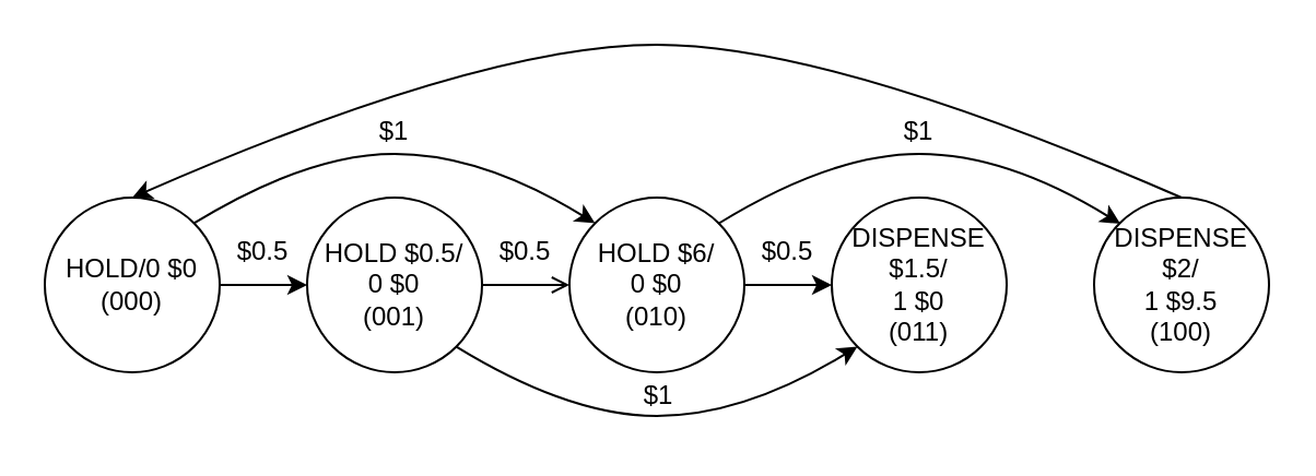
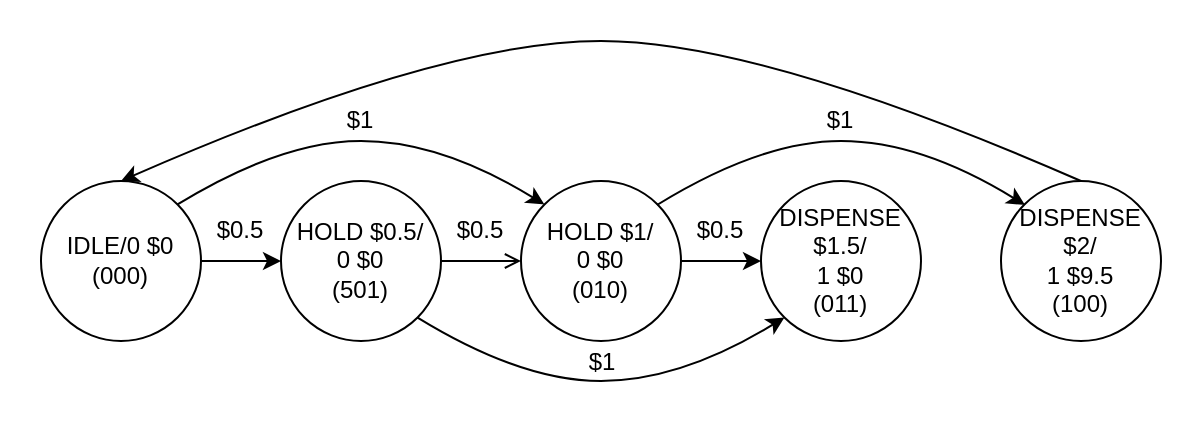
  <mxCell id="0" />
  <mxCell id="1" parent="0" />
  <mxCell id="2" value="DISPENSE $2/&lt;div&gt;1 $9.5&lt;/div&gt;&lt;div&gt;(100)&lt;/div&gt;" style="ellipse;whiteSpace=wrap;html=1;aspect=fixed;" vertex="1" parent="1"><mxGeometry x="500" y="90" width="80" height="80" as="geometry" /></mxCell>
  <mxCell id="3" value="DISPENSE $1.5/&lt;div&gt;1 $0&lt;/div&gt;&lt;div&gt;(011)&lt;/div&gt;" style="ellipse;whiteSpace=wrap;html=1;aspect=fixed;" vertex="1" parent="1"><mxGeometry x="380" y="90" width="80" height="80" as="geometry" /></mxCell>
  <mxCell id="4" style="edgeStyle=orthogonalEdgeStyle;rounded=0;orthogonalLoop=1;jettySize=auto;html=1;exitX=1;exitY=0.5;exitDx=0;exitDy=0;entryX=0;entryY=0.5;entryDx=0;entryDy=0;" edge="1" parent="1" source="5" target="3"><mxGeometry relative="1" as="geometry" /></mxCell>
- <mxCell id="5" value="HOLD $6/&lt;div&gt;0 $0&lt;/div&gt;&lt;div&gt;(010)&lt;/div&gt;" style="ellipse;whiteSpace=wrap;html=1;aspect=fixed;" vertex="1" parent="1"><mxGeometry x="260" y="90" width="80" height="80" as="geometry" /></mxCell>
+ <mxCell id="5" value="HOLD $1/&lt;div&gt;0 $0&lt;/div&gt;&lt;div&gt;(010)&lt;/div&gt;" style="ellipse;whiteSpace=wrap;html=1;aspect=fixed;" vertex="1" parent="1"><mxGeometry x="260" y="90" width="80" height="80" as="geometry" /></mxCell>
  <mxCell id="6" style="edgeStyle=orthogonalEdgeStyle;rounded=0;orthogonalLoop=1;jettySize=auto;html=1;exitX=1;exitY=0.5;exitDx=0;exitDy=0;entryX=0;entryY=0.5;entryDx=0;entryDy=0;endArrow=open;" edge="1" parent="1" source="7" target="5"><mxGeometry relative="1" as="geometry" /></mxCell>
- <mxCell id="7" value="HOLD $0.5/&lt;div&gt;0 $0&lt;div&gt;(001)&lt;/div&gt;&lt;/div&gt;" style="ellipse;whiteSpace=wrap;html=1;aspect=fixed;" vertex="1" parent="1"><mxGeometry x="140" y="90" width="80" height="80" as="geometry" /></mxCell>
+ <mxCell id="7" value="HOLD $0.5/&lt;div&gt;0 $0&lt;div&gt;(501)&lt;/div&gt;&lt;/div&gt;" style="ellipse;whiteSpace=wrap;html=1;aspect=fixed;" vertex="1" parent="1"><mxGeometry x="140" y="90" width="80" height="80" as="geometry" /></mxCell>
  <mxCell id="8" style="edgeStyle=orthogonalEdgeStyle;rounded=0;orthogonalLoop=1;jettySize=auto;html=1;exitX=1;exitY=0.5;exitDx=0;exitDy=0;entryX=0;entryY=0.5;entryDx=0;entryDy=0;" edge="1" parent="1" source="9" target="7"><mxGeometry relative="1" as="geometry" /></mxCell>
- <mxCell id="9" value="HOLD/0 $0&lt;div&gt;(000)&lt;/div&gt;" style="ellipse;whiteSpace=wrap;html=1;aspect=fixed;" vertex="1" parent="1"><mxGeometry x="20" y="90" width="80" height="80" as="geometry" /></mxCell>
+ <mxCell id="9" value="IDLE/0 $0&lt;div&gt;(000)&lt;/div&gt;" style="ellipse;whiteSpace=wrap;html=1;aspect=fixed;" vertex="1" parent="1"><mxGeometry x="20" y="90" width="80" height="80" as="geometry" /></mxCell>
  <mxCell id="10" value="" style="curved=1;endArrow=classic;html=1;rounded=0;exitX=1;exitY=0;exitDx=0;exitDy=0;entryX=0;entryY=0;entryDx=0;entryDy=0;" edge="1" parent="1" source="9" target="5"><mxGeometry width="50" height="50" relative="1" as="geometry"><mxPoint x="46" y="10" as="sourcePoint" /><mxPoint x="176" y="-90" as="targetPoint" /><Array as="points"><mxPoint x="140" y="70" /><mxPoint x="220" y="70" /></Array></mxGeometry></mxCell>
  <mxCell id="11" value="" style="curved=1;endArrow=classic;html=1;rounded=0;exitX=1;exitY=0;exitDx=0;exitDy=0;entryX=0;entryY=0;entryDx=0;entryDy=0;" edge="1" parent="1"><mxGeometry width="50" height="50" relative="1" as="geometry"><mxPoint x="328" y="102" as="sourcePoint" /><mxPoint x="512" y="102" as="targetPoint" /><Array as="points"><mxPoint x="380" y="70" /><mxPoint x="460" y="70" /></Array></mxGeometry></mxCell>
  <mxCell id="12" value="" style="curved=1;endArrow=classic;html=1;rounded=0;exitX=1;exitY=1;exitDx=0;exitDy=0;entryX=0;entryY=1;entryDx=0;entryDy=0;" edge="1" parent="1" source="7" target="3"><mxGeometry width="50" height="50" relative="1" as="geometry"><mxPoint x="208" y="252" as="sourcePoint" /><mxPoint x="392" y="252" as="targetPoint" /><Array as="points"><mxPoint x="260" y="190" /><mxPoint x="340" y="190" /></Array></mxGeometry></mxCell>
  <mxCell id="13" value="" style="curved=1;endArrow=classic;html=1;rounded=0;exitX=0.5;exitY=0;exitDx=0;exitDy=0;entryX=0.5;entryY=0;entryDx=0;entryDy=0;" edge="1" parent="1" source="2" target="9"><mxGeometry width="50" height="50" relative="1" as="geometry"><mxPoint x="280" y="-30" as="sourcePoint" /><mxPoint x="330" y="-80" as="targetPoint" /><Array as="points"><mxPoint x="380" y="20" /><mxPoint x="220" y="20" /></Array></mxGeometry></mxCell>
  <mxCell id="14" value="$0.5" style="text;html=1;align=center;verticalAlign=middle;whiteSpace=wrap;rounded=0;" vertex="1" parent="1"><mxGeometry x="90" y="100" width="60" height="30" as="geometry" /></mxCell>
  <mxCell id="15" value="$0.5" style="text;html=1;align=center;verticalAlign=middle;whiteSpace=wrap;rounded=0;" vertex="1" parent="1"><mxGeometry x="210" y="100" width="60" height="30" as="geometry" /></mxCell>
  <mxCell id="16" value="$0.5" style="text;html=1;align=center;verticalAlign=middle;whiteSpace=wrap;rounded=0;" vertex="1" parent="1"><mxGeometry x="330" y="100" width="60" height="30" as="geometry" /></mxCell>
  <mxCell id="17" value="$1" style="text;html=1;align=center;verticalAlign=middle;whiteSpace=wrap;rounded=0;" vertex="1" parent="1"><mxGeometry x="150" y="45" width="60" height="30" as="geometry" /></mxCell>
  <mxCell id="18" value="$1" style="text;html=1;align=center;verticalAlign=middle;whiteSpace=wrap;rounded=0;" vertex="1" parent="1"><mxGeometry x="390" y="45" width="60" height="30" as="geometry" /></mxCell>
  <mxCell id="19" value="$1" style="text;html=1;align=center;verticalAlign=middle;whiteSpace=wrap;rounded=0;" vertex="1" parent="1"><mxGeometry x="271" y="166" width="60" height="30" as="geometry" /></mxCell>
